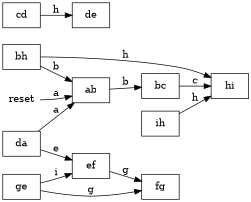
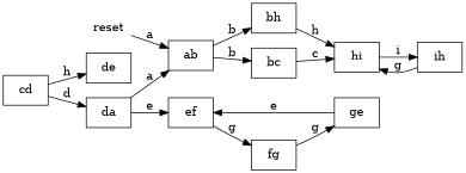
  digraph {
    rankdir=LR
    node [shape=rectangle]
    reset [height=0 shape=none width=0]
    n2 [label=ab]
    n3 [label=bh]
    n4 [label=bc]
    n5 [label=ih]
    n6 [label=hi]
    n7 [label=ge]
    n8 [label=ef]
    n9 [label=fg]
    n10 [label=de]
    n11 [label=da]
    n12 [label=cd]
    reset -> n2 [label=a]
-   n3 -> n2 [label=b]
+   n2 -> n3 [label=b]
    n2 -> n4 [label=b]
    n3 -> n6 [label=h]
    n4 -> n6 [label=c]
-   n5 -> n6 [label=h]
-   n7 -> n8 [label=i]
+   n5 -> n6 [label=g]
+   n6 -> n5 [label=i]
+   n7 -> n8 [label=e]
    n8 -> n9 [label=g]
-   n7 -> n9 [label=g]
+   n9 -> n7 [label=g]
    n11 -> n2 [label=a]
    n11 -> n8 [label=e]
    n12 -> n10 [label=h]
+   n12 -> n11 [label=d]
  }
